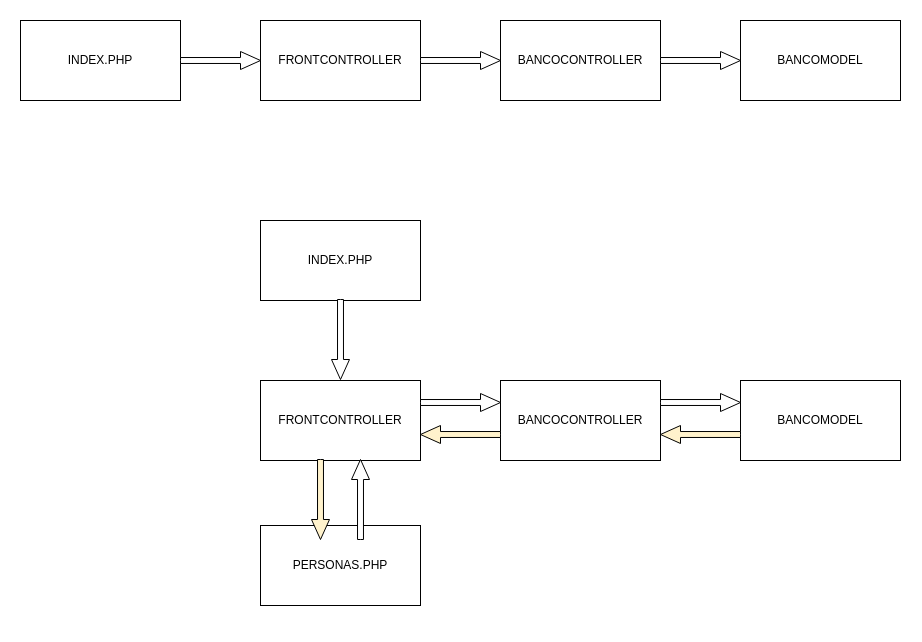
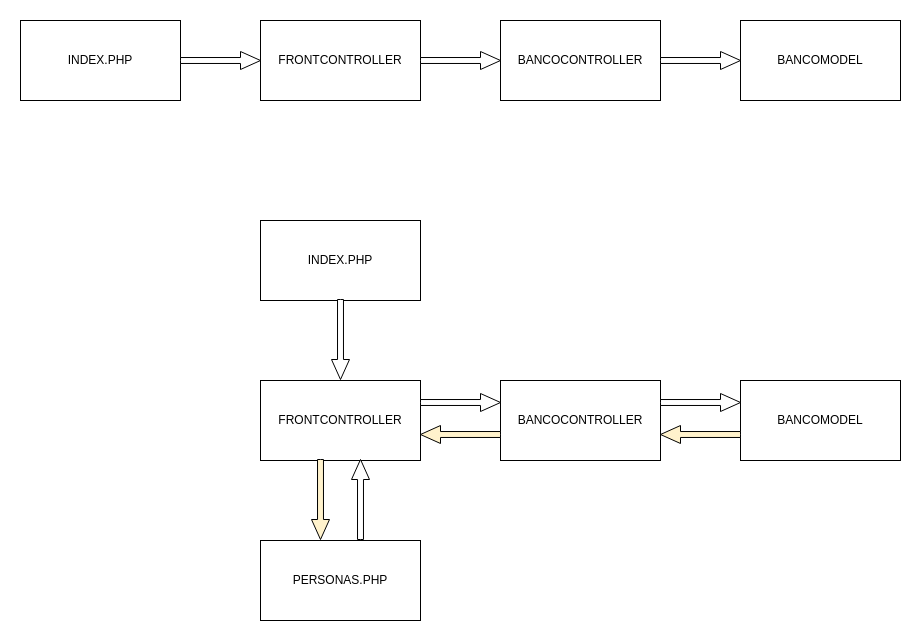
  <mxCell id="0" />
  <mxCell id="1" parent="0" />
  <mxCell id="2" value="INDEX.PHP" style="html=1;whiteSpace=wrap;" parent="1" vertex="1"><mxGeometry x="20" y="20" width="160" height="80" as="geometry" /></mxCell>
  <mxCell id="3" value="FRONTCONTROLLER" style="html=1;whiteSpace=wrap;" parent="1" vertex="1"><mxGeometry x="260" y="20" width="160" height="80" as="geometry" /></mxCell>
- <mxCell id="4" value="PERSONAS.PHP" style="html=1;whiteSpace=wrap;" parent="1" vertex="1"><mxGeometry x="260" y="525" width="160" height="80" as="geometry" /></mxCell>
+ <mxCell id="4" value="PERSONAS.PHP" style="html=1;whiteSpace=wrap;" parent="1" vertex="1"><mxGeometry x="260" y="540" width="160" height="80" as="geometry" /></mxCell>
  <mxCell id="5" value="" style="html=1;shadow=0;dashed=0;align=center;verticalAlign=middle;shape=mxgraph.arrows2.arrow;dy=0.67;dx=20;notch=0;" vertex="1" parent="1"><mxGeometry x="180" y="51" width="80" height="18" as="geometry" /></mxCell>
  <mxCell id="6" value="BANCOCONTROLLER" style="html=1;whiteSpace=wrap;" vertex="1" parent="1"><mxGeometry x="500" y="20" width="160" height="80" as="geometry" /></mxCell>
  <mxCell id="7" value="" style="html=1;shadow=0;dashed=0;align=center;verticalAlign=middle;shape=mxgraph.arrows2.arrow;dy=0.67;dx=20;notch=0;" vertex="1" parent="1"><mxGeometry x="420" y="51" width="80" height="18" as="geometry" /></mxCell>
  <mxCell id="8" value="BANCOMODEL" style="html=1;whiteSpace=wrap;" vertex="1" parent="1"><mxGeometry x="740" y="20" width="160" height="80" as="geometry" /></mxCell>
  <mxCell id="9" value="" style="html=1;shadow=0;dashed=0;align=center;verticalAlign=middle;shape=mxgraph.arrows2.arrow;dy=0.67;dx=20;notch=0;" vertex="1" parent="1"><mxGeometry x="660" y="51" width="80" height="18" as="geometry" /></mxCell>
  <mxCell id="10" value="FRONTCONTROLLER" style="html=1;whiteSpace=wrap;" vertex="1" parent="1"><mxGeometry x="260" y="380" width="160" height="80" as="geometry" /></mxCell>
  <mxCell id="11" value="BANCOCONTROLLER" style="html=1;whiteSpace=wrap;" vertex="1" parent="1"><mxGeometry x="500" y="380" width="160" height="80" as="geometry" /></mxCell>
  <mxCell id="12" value="" style="html=1;shadow=0;dashed=0;align=center;verticalAlign=middle;shape=mxgraph.arrows2.arrow;dy=0.67;dx=20;notch=0;" vertex="1" parent="1"><mxGeometry x="420" y="393" width="80" height="18" as="geometry" /></mxCell>
  <mxCell id="13" value="BANCOMODEL" style="html=1;whiteSpace=wrap;" vertex="1" parent="1"><mxGeometry x="740" y="380" width="160" height="80" as="geometry" /></mxCell>
  <mxCell id="14" value="" style="html=1;shadow=0;dashed=0;align=center;verticalAlign=middle;shape=mxgraph.arrows2.arrow;dy=0.67;dx=20;notch=0;strokeColor=default;" vertex="1" parent="1"><mxGeometry x="660" y="393" width="80" height="18" as="geometry" /></mxCell>
  <mxCell id="15" value="" style="html=1;shadow=0;dashed=0;align=center;verticalAlign=middle;shape=mxgraph.arrows2.arrow;dy=0.67;dx=20;notch=0;strokeColor=default;rotation=180;fillStyle=solid;fillColor=#FFF2CC;" vertex="1" parent="1"><mxGeometry x="660" y="425" width="80" height="18" as="geometry" /></mxCell>
  <mxCell id="16" value="" style="html=1;shadow=0;dashed=0;align=center;verticalAlign=middle;shape=mxgraph.arrows2.arrow;dy=0.67;dx=20;notch=0;strokeColor=default;rotation=180;fillStyle=solid;fillColor=#FFF2CC;" vertex="1" parent="1"><mxGeometry x="420" y="425" width="80" height="18" as="geometry" /></mxCell>
  <mxCell id="17" value="" style="html=1;shadow=0;dashed=0;align=center;verticalAlign=middle;shape=mxgraph.arrows2.arrow;dy=0.67;dx=20;notch=0;strokeColor=default;rotation=90;fillStyle=solid;fillColor=#FFF2CC;" vertex="1" parent="1"><mxGeometry x="280" y="490" width="80" height="18" as="geometry" /></mxCell>
  <mxCell id="18" value="INDEX.PHP" style="html=1;whiteSpace=wrap;" vertex="1" parent="1"><mxGeometry x="260" y="220" width="160" height="80" as="geometry" /></mxCell>
  <mxCell id="19" value="" style="html=1;shadow=0;dashed=0;align=center;verticalAlign=middle;shape=mxgraph.arrows2.arrow;dy=0.67;dx=20;notch=0;rotation=90;" vertex="1" parent="1"><mxGeometry x="300" y="330" width="80" height="18" as="geometry" /></mxCell>
  <mxCell id="20" value="" style="html=1;shadow=0;dashed=0;align=center;verticalAlign=middle;shape=mxgraph.arrows2.arrow;dy=0.67;dx=20;notch=0;rotation=270;" vertex="1" parent="1"><mxGeometry x="320" y="490" width="80" height="18" as="geometry" /></mxCell>
